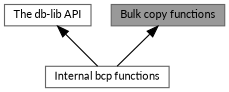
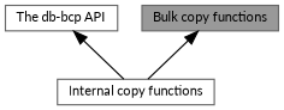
  digraph {
    fontname=Lato
    rankdir=TB
    node [color=grey40 fillcolor=white fontname=Lato fontsize=10 shape=box style=filled]
    edge [dir=back fontname=Lato fontsize=10 labelfontname=Helvetica labelfontsize=10 shape=plaintext style=solid]
-   n1 [height=0.2 label="The db-lib API" width=0.4]
-   n2 [height=0.2 label="Internal bcp functions" width=0.4]
+   n1 [height=0.2 label="The db-bcp API" width=0.4]
+   n2 [height=0.2 label="Internal copy functions" width=0.4]
    n3 [color=gray40 fillcolor=grey60 fontcolor=black height=0.2 label="Bulk copy functions" width=0.4]
    n1 -> n2
    n3 -> n2
  }
